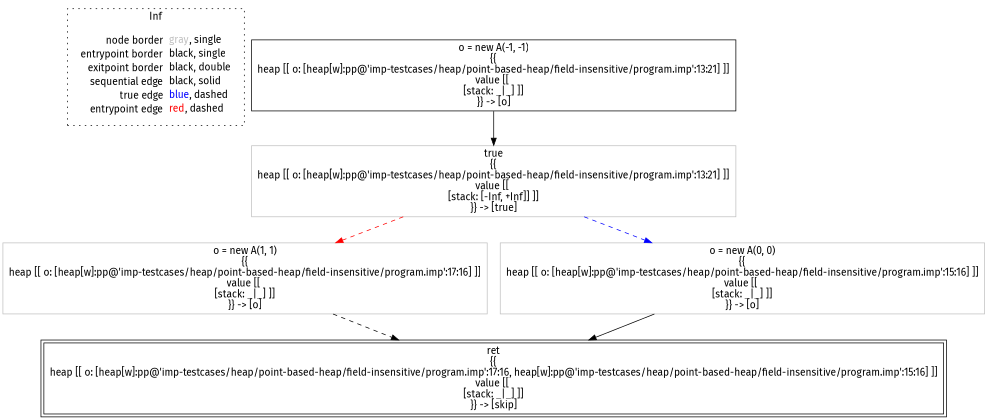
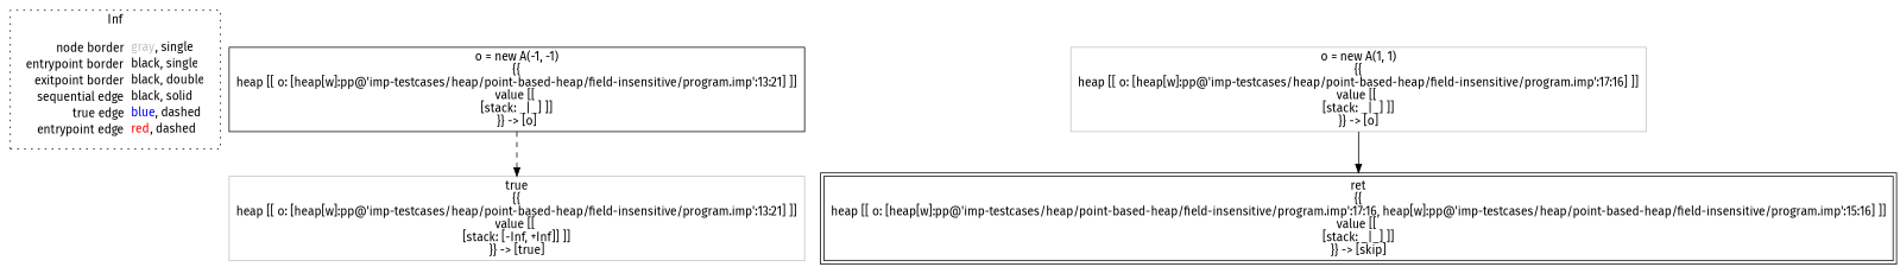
  digraph {
    fontname="Fira Sans"
    node [fontname="Fira Sans" shape=rect color=gray]
    edge [color=black fontname="Fira Sans"]
    n1 [label=<<table border="0" cellpadding="2" cellspacing="0" cellborder="0"><tr><td align="right">node border&nbsp;</td><td align="left"><font color="gray">gray</font>, single</td></tr><tr><td align="right">entrypoint border&nbsp;</td><td align="left"><font color="black">black</font>, single</td></tr><tr><td align="right">exitpoint border&nbsp;</td><td align="left"><font color="black">black</font>, double</td></tr><tr><td align="right">sequential edge&nbsp;</td><td align="left"><font color="black">black</font>, solid</td></tr><tr><td align="right">true edge&nbsp;</td><td align="left"><font color="blue">blue</font>, dashed</td></tr><tr><td align="right">entrypoint edge&nbsp;</td><td align="left"><font color="red">red</font>, dashed</td></tr></table>> shape=plaintext color=""]
    n2 [color=black label=<o = new A(-1, -1)<BR/>{{<BR/>heap [[ o: [heap[w]:pp@'imp-testcases/heap/point-based-heap/field-insensitive/program.imp':13:21] ]]<BR/>value [[ <BR/>[stack: _|_] ]]<BR/>}} -&gt; [o]>]
    n3 [label=<true<BR/>{{<BR/>heap [[ o: [heap[w]:pp@'imp-testcases/heap/point-based-heap/field-insensitive/program.imp':13:21] ]]<BR/>value [[ <BR/>[stack: [-Inf, +Inf]] ]]<BR/>}} -&gt; [true]>]
    n4 [label=<o = new A(1, 1)<BR/>{{<BR/>heap [[ o: [heap[w]:pp@'imp-testcases/heap/point-based-heap/field-insensitive/program.imp':17:16] ]]<BR/>value [[ <BR/>[stack: _|_] ]]<BR/>}} -&gt; [o]>]
-   n5 [label=<o = new A(0, 0)<BR/>{{<BR/>heap [[ o: [heap[w]:pp@'imp-testcases/heap/point-based-heap/field-insensitive/program.imp':15:16] ]]<BR/>value [[ <BR/>[stack: _|_] ]]<BR/>}} -&gt; [o]>]
    n6 [color=black label=<ret<BR/>{{<BR/>heap [[ o: [heap[w]:pp@'imp-testcases/heap/point-based-heap/field-insensitive/program.imp':17:16, heap[w]:pp@'imp-testcases/heap/point-based-heap/field-insensitive/program.imp':15:16] ]]<BR/>value [[ <BR/>[stack: _|_] ]]<BR/>}} -&gt; [skip]> peripheries=2]
    subgraph cluster_1 {
      label=Inf
      style=dotted
      n1
    }
-   n2 -> n3
-   n3 -> n4 [color=red style=dashed]
-   n3 -> n5 [color=blue style=dashed]
-   n4 -> n6 [style=dashed]
-   n5 -> n6
+   n2 -> n3 [style=dashed]
+   n4 -> n6
  }
